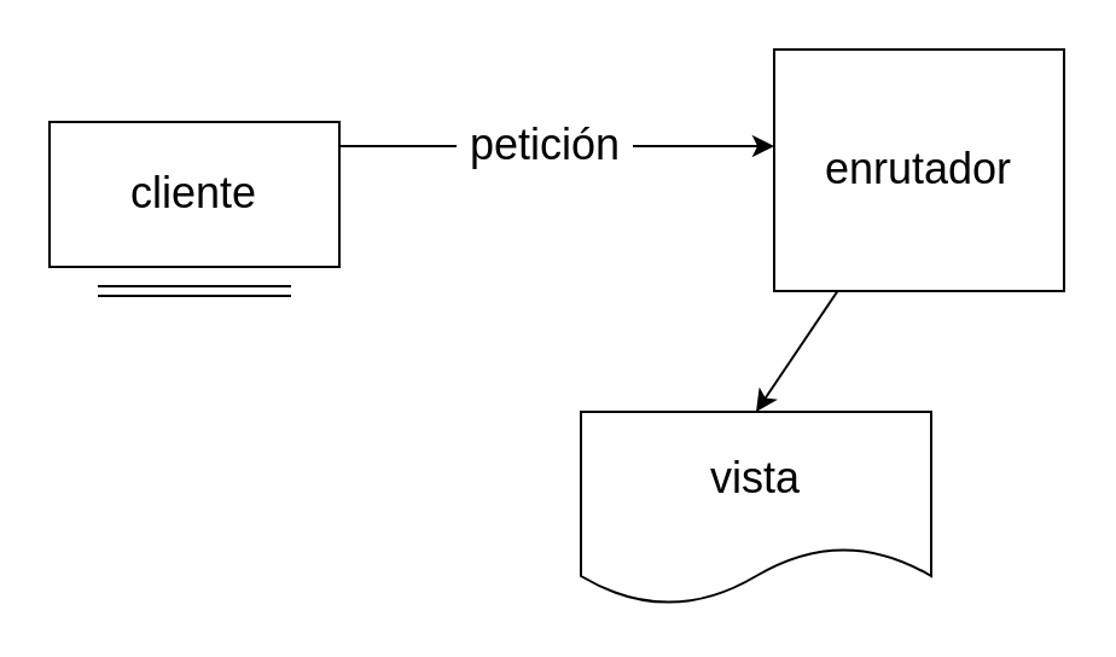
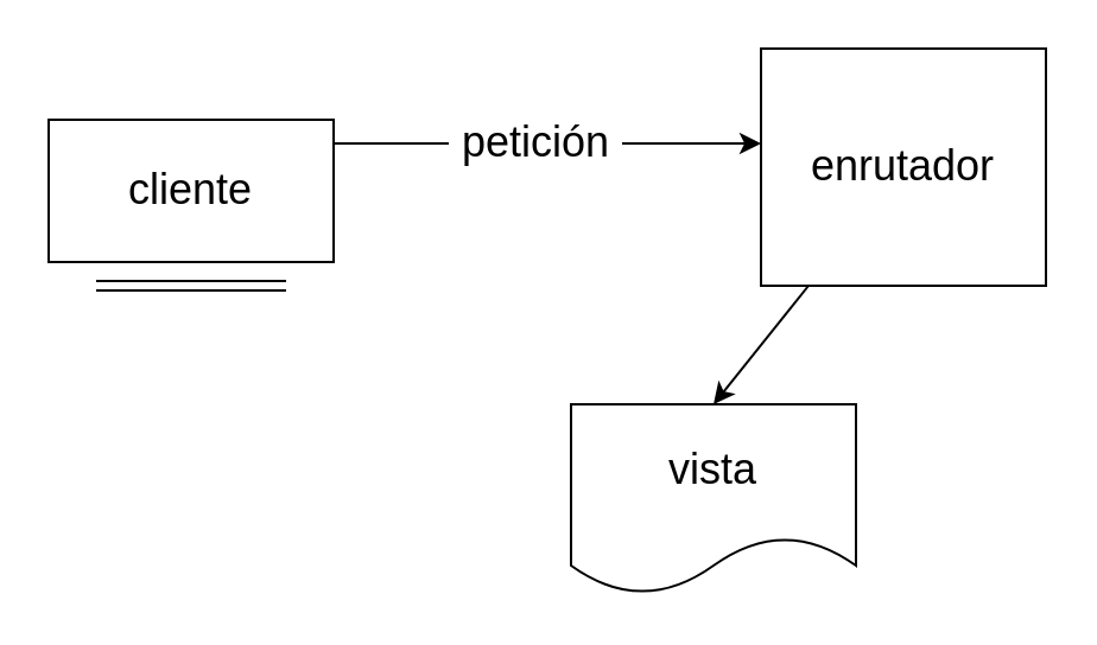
  <mxCell id="0" />
  <mxCell id="1" parent="0" />
  <mxCell id="2" value="" style="edgeStyle=orthogonalEdgeStyle;rounded=0;orthogonalLoop=1;jettySize=auto;html=1;" edge="1" parent="1" source="4" target="5"><mxGeometry relative="1" as="geometry"><Array as="points"><mxPoint x="250" y="60" /><mxPoint x="250" y="60" /></Array></mxGeometry></mxCell>
  <mxCell id="3" value="&lt;font style=&quot;font-size: 18px&quot;&gt;&amp;nbsp;petición&amp;nbsp;&lt;/font&gt;" style="edgeLabel;html=1;align=center;verticalAlign=middle;resizable=0;points=[];" vertex="1" connectable="0" parent="2"><mxGeometry x="0.001" y="7" relative="1" as="geometry"><mxPoint x="-6" y="6" as="offset" /></mxGeometry></mxCell>
  <mxCell id="4" value="&lt;font style=&quot;font-size: 18px&quot;&gt;cliente&lt;/font&gt;" style="rounded=0;whiteSpace=wrap;html=1;" vertex="1" parent="1"><mxGeometry x="20" y="50" width="120" height="60" as="geometry" /></mxCell>
  <mxCell id="5" value="&lt;span style=&quot;font-size: 18px&quot;&gt;enrutador&lt;/span&gt;" style="rounded=0;whiteSpace=wrap;html=1;" vertex="1" parent="1"><mxGeometry x="320" y="20" width="120" height="100" as="geometry" /></mxCell>
  <mxCell id="6" value="" style="shape=link;html=1;" edge="1" parent="1"><mxGeometry width="50" height="50" relative="1" as="geometry"><mxPoint x="40" y="120" as="sourcePoint" /><mxPoint x="120" y="120" as="targetPoint" /></mxGeometry></mxCell>
- <mxCell id="7" value="&lt;font style=&quot;font-size: 18px&quot;&gt;vista&lt;/font&gt;" style="shape=document;whiteSpace=wrap;html=1;boundedLbl=1;" vertex="1" parent="1"><mxGeometry x="240" y="170" width="145" height="80" as="geometry" /></mxCell>
+ <mxCell id="7" value="&lt;font style=&quot;font-size: 18px&quot;&gt;vista&lt;/font&gt;" style="shape=document;whiteSpace=wrap;html=1;boundedLbl=1;" vertex="1" parent="1"><mxGeometry x="240" y="170" width="120" height="80" as="geometry" /></mxCell>
  <mxCell id="8" value="" style="endArrow=classic;html=1;entryX=0.5;entryY=0;entryDx=0;entryDy=0;" edge="1" parent="1" source="5" target="7"><mxGeometry width="50" height="50" relative="1" as="geometry"><mxPoint x="280" y="200" as="sourcePoint" /><mxPoint x="330" y="150" as="targetPoint" /></mxGeometry></mxCell>
